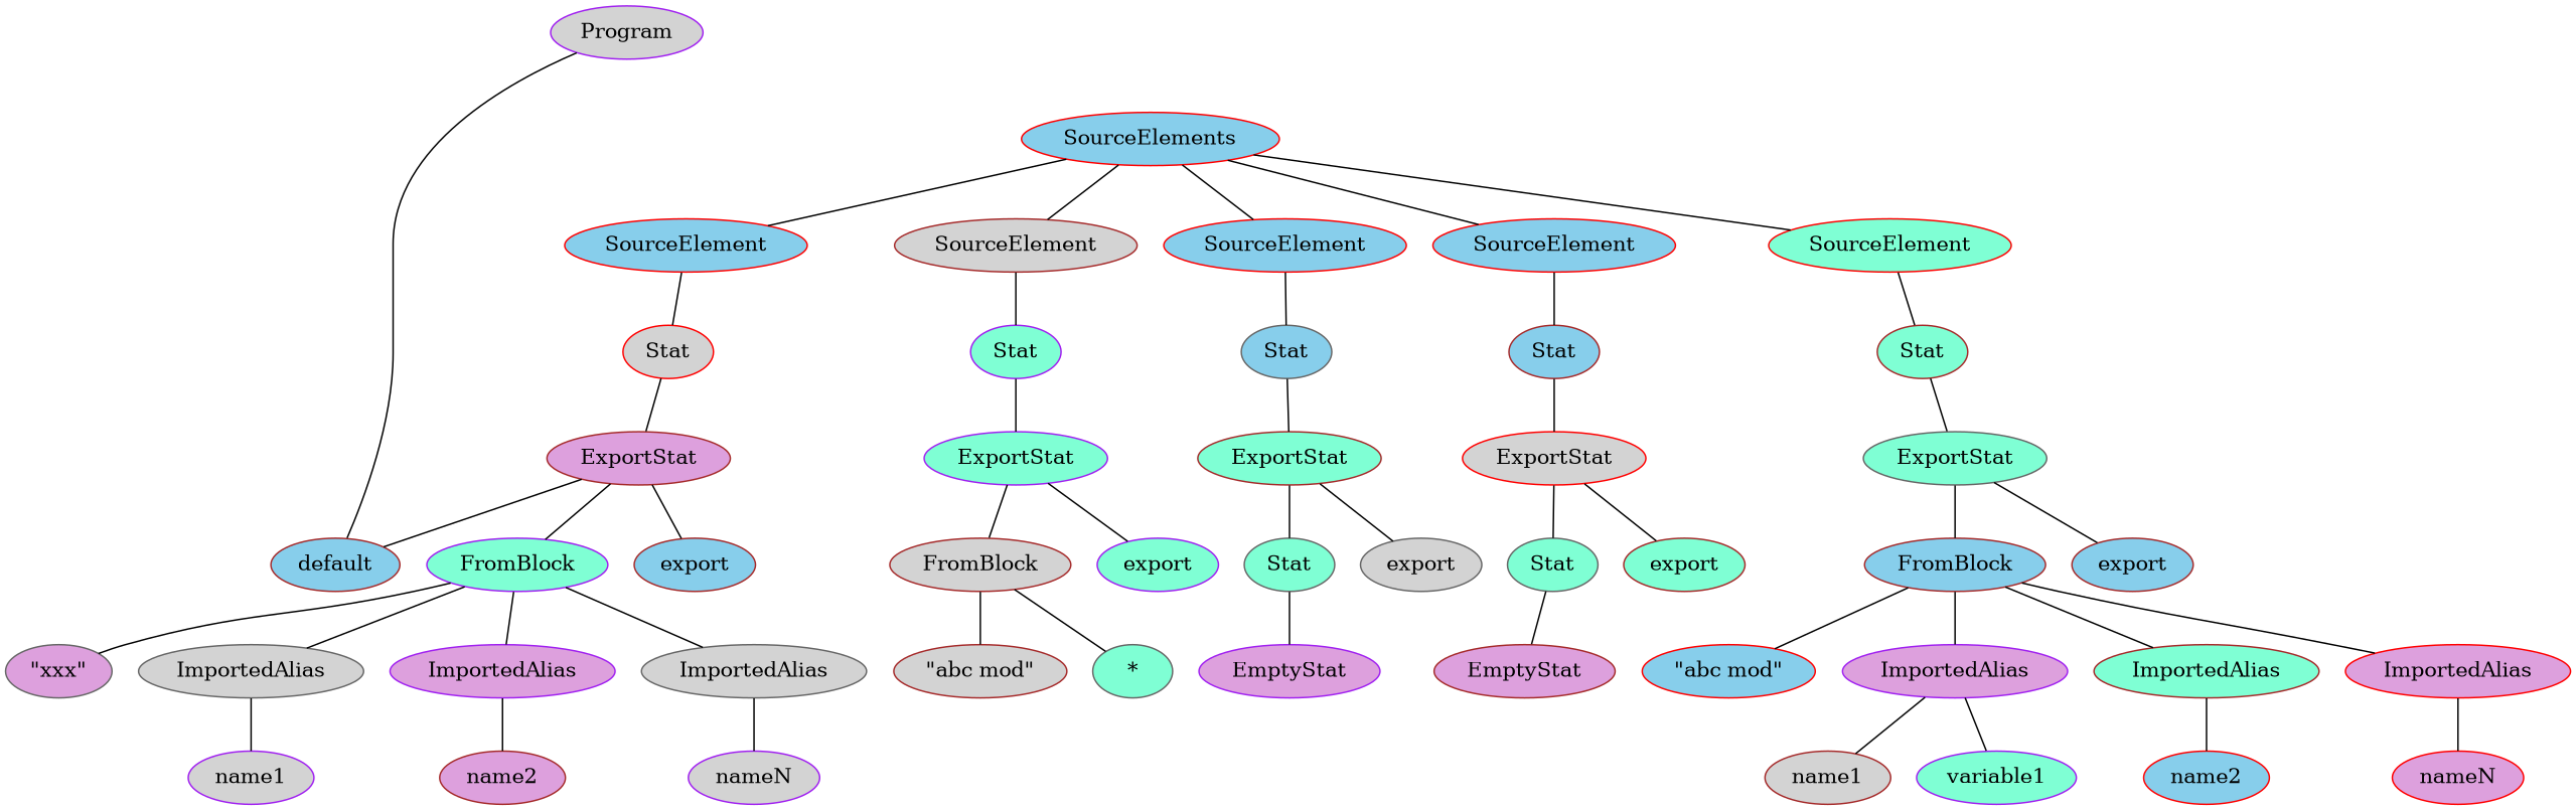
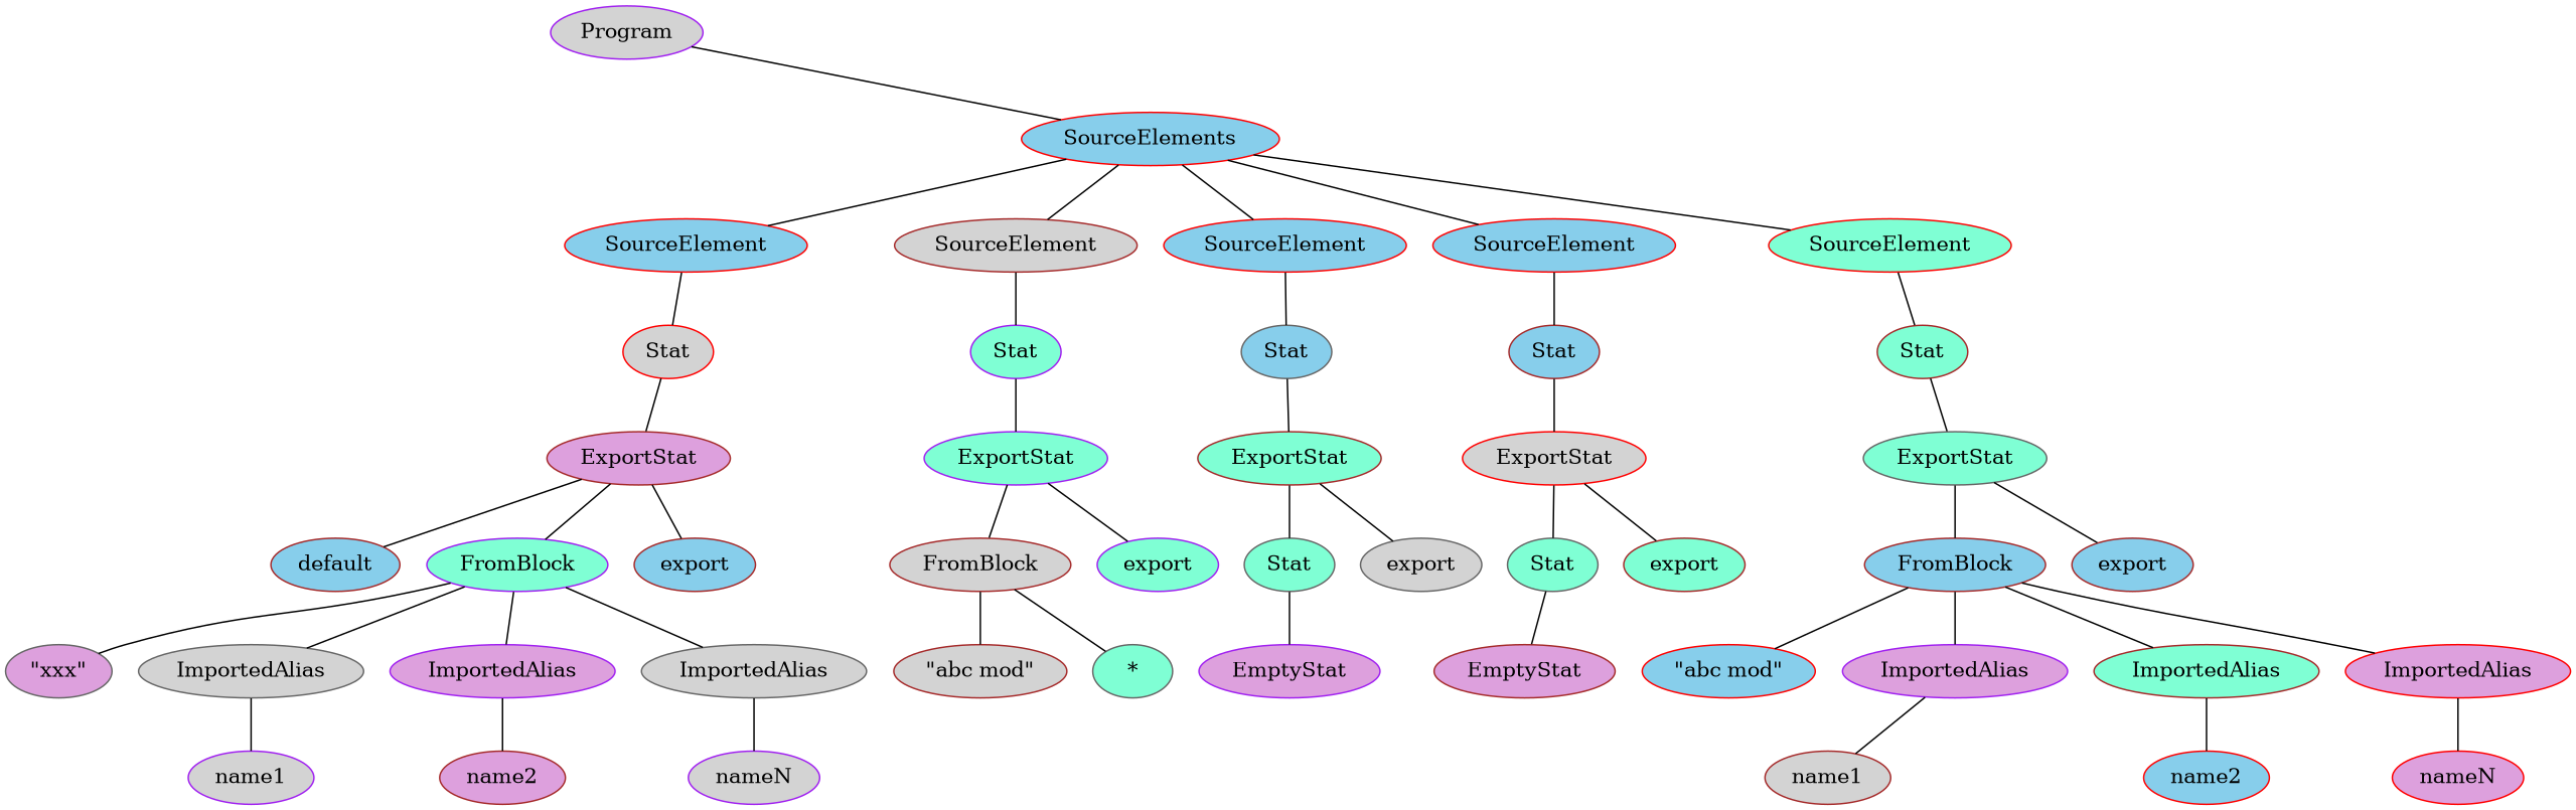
  graph {
    node [color=brown fillcolor=aquamarine style=filled]
    n1 [color=purple fillcolor=lightgrey label=Program]
    n2 [color=red fillcolor=skyblue label=SourceElements]
    n3 [color=red label=SourceElement]
    n4 [color=red fillcolor=skyblue label=SourceElement]
    n5 [fillcolor=lightgrey label=SourceElement]
    n6 [color=red fillcolor=skyblue label=SourceElement]
    n7 [color=red fillcolor=skyblue label=SourceElement]
    n8 [label=Stat]
    n9 [color=red fillcolor=lightgrey label=Stat]
    n10 [color=purple label=Stat]
    n11 [color=gray40 fillcolor=skyblue label=Stat]
    n12 [fillcolor=skyblue label=Stat]
    n13 [color=gray40 label=ExportStat]
    n14 [fillcolor=skyblue label=export]
    n15 [fillcolor=skyblue label=FromBlock]
    n16 [color=red fillcolor=skyblue label="\"abc mod\""]
    n17 [color=purple fillcolor=plum label=ImportedAlias]
    n18 [label=ImportedAlias]
    n19 [color=red fillcolor=plum label=ImportedAlias]
-   n20 [color=purple label=variable1]
    n21 [fillcolor=lightgrey label=name1]
    n22 [color=red fillcolor=skyblue label=name2]
    n23 [color=red fillcolor=plum label=nameN]
    n24 [fillcolor=plum label=ExportStat]
    n25 [fillcolor=skyblue label=export]
    n26 [fillcolor=skyblue label=default]
    n27 [color=purple label=FromBlock]
    n28 [color=gray40 fillcolor=plum label="\"xxx\""]
    n29 [color=gray40 fillcolor=lightgrey label=ImportedAlias]
    n30 [color=purple fillcolor=plum label=ImportedAlias]
    n31 [color=gray40 fillcolor=lightgrey label=ImportedAlias]
    n32 [color=purple fillcolor=lightgrey label=name1]
    n33 [fillcolor=plum label=name2]
    n34 [color=purple fillcolor=lightgrey label=nameN]
    n35 [color=purple label=ExportStat]
    n36 [color=purple label=export]
    n37 [fillcolor=lightgrey label=FromBlock]
    n38 [fillcolor=lightgrey label="\"abc mod\""]
    n39 [color=gray40 label="*"]
    n40 [label=ExportStat]
    n41 [color=gray40 fillcolor=lightgrey label=export]
    n42 [color=gray40 label=Stat]
    n43 [color=purple fillcolor=plum label=EmptyStat]
    n44 [color=red fillcolor=lightgrey label=ExportStat]
    n45 [label=export]
    n46 [color=gray40 label=Stat]
    n47 [fillcolor=plum label=EmptyStat]
-   n1 -- n26
+   n1 -- n2
    n2 -- n3
    n2 -- n4
    n2 -- n5
    n2 -- n6
    n2 -- n7
    n3 -- n8
    n4 -- n9
    n5 -- n10
    n6 -- n11
    n7 -- n12
    n8 -- n13
    n9 -- n24
    n10 -- n35
    n11 -- n40
    n12 -- n44
    n13 -- n14
    n13 -- n15
    n15 -- n16
    n15 -- n17
    n15 -- n18
    n15 -- n19
-   n17 -- n20
    n17 -- n21
    n18 -- n22
    n19 -- n23
    n24 -- n25
    n24 -- n26
    n24 -- n27
    n27 -- n28
    n27 -- n29
    n27 -- n30
    n27 -- n31
    n29 -- n32
    n30 -- n33
    n31 -- n34
    n35 -- n36
    n35 -- n37
    n37 -- n38
    n37 -- n39
    n40 -- n41
    n40 -- n42
    n42 -- n43
    n44 -- n45
    n44 -- n46
    n46 -- n47
  }
